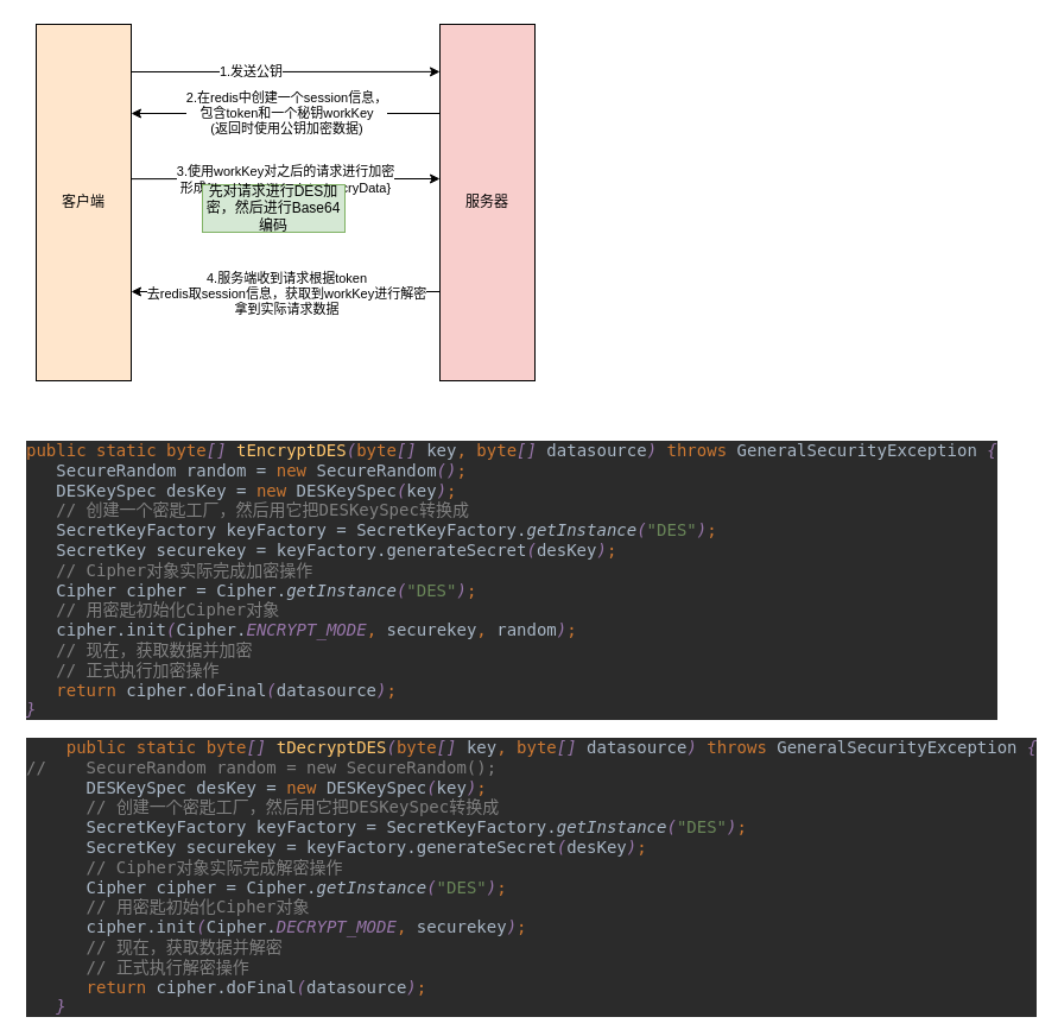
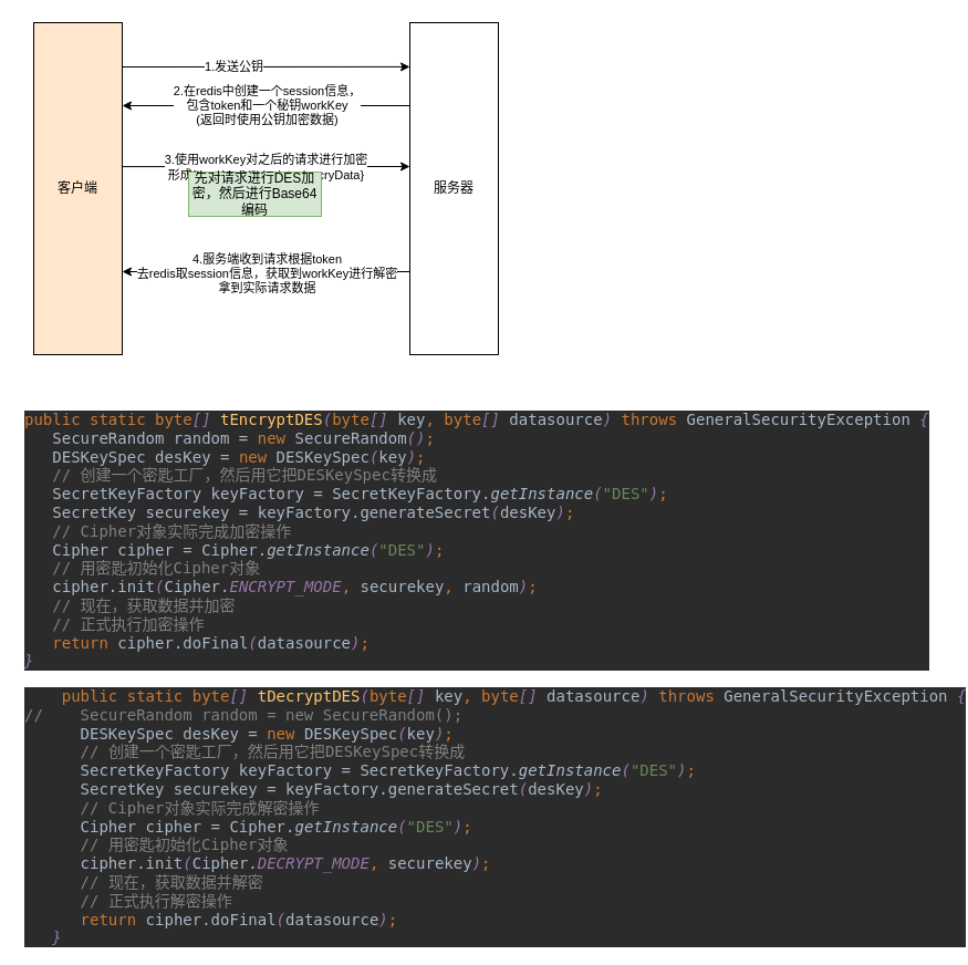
  <mxCell id="0" />
  <mxCell id="1" parent="0" />
  <mxCell id="2" value="客户端" style="rounded=0;whiteSpace=wrap;html=1;fillColor=#ffe6cc;" vertex="1" parent="1"><mxGeometry x="30" y="20" width="80" height="300" as="geometry" /></mxCell>
  <mxCell id="3" style="edgeStyle=orthogonalEdgeStyle;rounded=0;orthogonalLoop=1;jettySize=auto;html=1;exitX=0;exitY=0.25;exitDx=0;exitDy=0;entryX=1;entryY=0.25;entryDx=0;entryDy=0;" edge="1" parent="1" source="7" target="2"><mxGeometry relative="1" as="geometry" /></mxCell>
  <mxCell id="4" value="2.在redis中创建一个session信息，&lt;br&gt;包含token和一个秘钥workKey&lt;br&gt;(返回时使用公钥加密数据)" style="edgeLabel;html=1;align=center;verticalAlign=middle;resizable=0;points=[];" vertex="1" connectable="0" parent="3"><mxGeometry x="0.34" y="-1" relative="1" as="geometry"><mxPoint x="44" as="offset" /></mxGeometry></mxCell>
  <mxCell id="5" style="edgeStyle=orthogonalEdgeStyle;rounded=0;orthogonalLoop=1;jettySize=auto;html=1;exitX=0;exitY=0.75;exitDx=0;exitDy=0;entryX=1;entryY=0.75;entryDx=0;entryDy=0;" edge="1" parent="1" source="7" target="2"><mxGeometry relative="1" as="geometry" /></mxCell>
  <mxCell id="6" value="4.服务端收到请求根据token&lt;br&gt;去redis取session信息，获取到workKey进行解密&lt;br&gt;拿到实际请求数据" style="edgeLabel;html=1;align=center;verticalAlign=middle;resizable=0;points=[];" vertex="1" connectable="0" parent="5"><mxGeometry x="0.394" y="1" relative="1" as="geometry"><mxPoint x="51" as="offset" /></mxGeometry></mxCell>
- <mxCell id="7" value="服务器" style="rounded=0;whiteSpace=wrap;html=1;fillColor=#f8cecc;" vertex="1" parent="1"><mxGeometry x="370" y="20" width="80" height="300" as="geometry" /></mxCell>
+ <mxCell id="7" value="服务器" style="rounded=0;whiteSpace=wrap;html=1;" vertex="1" parent="1"><mxGeometry x="370" y="20" width="80" height="300" as="geometry" /></mxCell>
  <mxCell id="8" value="" style="endArrow=classic;html=1;rounded=0;entryX=0;entryY=0.133;entryDx=0;entryDy=0;entryPerimeter=0;" edge="1" parent="1" target="7"><mxGeometry width="50" height="50" relative="1" as="geometry"><mxPoint x="110" y="60" as="sourcePoint" /><mxPoint x="220" y="60" as="targetPoint" /></mxGeometry></mxCell>
  <mxCell id="9" value="1.发送公钥" style="edgeLabel;html=1;align=center;verticalAlign=middle;resizable=0;points=[];" vertex="1" connectable="0" parent="8"><mxGeometry x="-0.225" relative="1" as="geometry"><mxPoint as="offset" /></mxGeometry></mxCell>
  <mxCell id="10" value="" style="endArrow=classic;html=1;rounded=0;entryX=0;entryY=0.133;entryDx=0;entryDy=0;entryPerimeter=0;" edge="1" parent="1"><mxGeometry width="50" height="50" relative="1" as="geometry"><mxPoint x="110" y="150.1" as="sourcePoint" /><mxPoint x="370" y="150" as="targetPoint" /></mxGeometry></mxCell>
  <mxCell id="11" value="3.使用workKey对之后的请求进行加密&lt;br&gt;形成{session:token,data: encryData}" style="edgeLabel;html=1;align=center;verticalAlign=middle;resizable=0;points=[];" vertex="1" connectable="0" parent="10"><mxGeometry x="-0.225" relative="1" as="geometry"><mxPoint x="29" as="offset" /></mxGeometry></mxCell>
  <mxCell id="12" value="先对请求进行DES加密，然后进行Base64编码" style="rounded=0;whiteSpace=wrap;html=1;fillColor=#d5e8d4;strokeColor=#82b366;" vertex="1" parent="1"><mxGeometry x="170" y="155" width="120" height="40" as="geometry" /></mxCell>
  <mxCell id="13" value="&lt;pre style=&quot;background-color: #2b2b2b ; color: #a9b7c6 ; font-family: &amp;quot;jetbrains mono&amp;quot; , monospace ; font-size: 10.5pt&quot;&gt;&lt;span style=&quot;color: #cc7832&quot;&gt;public static byte&lt;/span&gt;&lt;span style=&quot;color: #9876aa ; font-style: italic&quot;&gt;[] &lt;/span&gt;&lt;span style=&quot;color: #ffc66d&quot;&gt;tEncryptDES&lt;/span&gt;&lt;span style=&quot;color: #9876aa ; font-style: italic&quot;&gt;(&lt;/span&gt;&lt;span style=&quot;color: #cc7832&quot;&gt;byte&lt;/span&gt;&lt;span style=&quot;color: #9876aa ; font-style: italic&quot;&gt;[] &lt;/span&gt;key&lt;span style=&quot;color: #cc7832&quot;&gt;, byte&lt;/span&gt;&lt;span style=&quot;color: #9876aa ; font-style: italic&quot;&gt;[] &lt;/span&gt;datasource&lt;span style=&quot;color: #9876aa ; font-style: italic&quot;&gt;) &lt;/span&gt;&lt;span style=&quot;color: #cc7832&quot;&gt;throws &lt;/span&gt;GeneralSecurityException &lt;span style=&quot;color: #9876aa ; font-style: italic&quot;&gt;{&lt;br&gt;&lt;/span&gt;&lt;span style=&quot;color: #9876aa ; font-style: italic&quot;&gt;   &lt;/span&gt;SecureRandom random = &lt;span style=&quot;color: #cc7832&quot;&gt;new &lt;/span&gt;SecureRandom&lt;span style=&quot;color: #9876aa ; font-style: italic&quot;&gt;()&lt;/span&gt;&lt;span style=&quot;color: #cc7832&quot;&gt;;&lt;br&gt;&lt;/span&gt;&lt;span style=&quot;color: #cc7832&quot;&gt;   &lt;/span&gt;DESKeySpec desKey = &lt;span style=&quot;color: #cc7832&quot;&gt;new &lt;/span&gt;DESKeySpec&lt;span style=&quot;color: #9876aa ; font-style: italic&quot;&gt;(&lt;/span&gt;key&lt;span style=&quot;color: #9876aa ; font-style: italic&quot;&gt;)&lt;/span&gt;&lt;span style=&quot;color: #cc7832&quot;&gt;;&lt;br&gt;&lt;/span&gt;&lt;span style=&quot;color: #cc7832&quot;&gt;   &lt;/span&gt;&lt;span style=&quot;color: #808080&quot;&gt;// &lt;/span&gt;&lt;span style=&quot;color: #808080 ; font-family: &amp;quot;宋体&amp;quot; , monospace&quot;&gt;创建一个密匙工厂，然后用它把&lt;/span&gt;&lt;span style=&quot;color: #808080&quot;&gt;DESKeySpec&lt;/span&gt;&lt;span style=&quot;color: #808080 ; font-family: &amp;quot;宋体&amp;quot; , monospace&quot;&gt;转换成&lt;br&gt;&lt;/span&gt;&lt;span style=&quot;color: #808080 ; font-family: &amp;quot;宋体&amp;quot; , monospace&quot;&gt;   &lt;/span&gt;SecretKeyFactory keyFactory = SecretKeyFactory.&lt;span style=&quot;font-style: italic&quot;&gt;getInstance&lt;/span&gt;&lt;span style=&quot;color: #9876aa ; font-style: italic&quot;&gt;(&lt;/span&gt;&lt;span style=&quot;color: #6a8759&quot;&gt;&quot;DES&quot;&lt;/span&gt;&lt;span style=&quot;color: #9876aa ; font-style: italic&quot;&gt;)&lt;/span&gt;&lt;span style=&quot;color: #cc7832&quot;&gt;;&lt;br&gt;&lt;/span&gt;&lt;span style=&quot;color: #cc7832&quot;&gt;   &lt;/span&gt;SecretKey securekey = keyFactory.generateSecret&lt;span style=&quot;color: #9876aa ; font-style: italic&quot;&gt;(&lt;/span&gt;desKey&lt;span style=&quot;color: #9876aa ; font-style: italic&quot;&gt;)&lt;/span&gt;&lt;span style=&quot;color: #cc7832&quot;&gt;;&lt;br&gt;&lt;/span&gt;&lt;span style=&quot;color: #cc7832&quot;&gt;   &lt;/span&gt;&lt;span style=&quot;color: #808080&quot;&gt;// Cipher&lt;/span&gt;&lt;span style=&quot;color: #808080 ; font-family: &amp;quot;宋体&amp;quot; , monospace&quot;&gt;对象实际完成加密操作&lt;br&gt;&lt;/span&gt;&lt;span style=&quot;color: #808080 ; font-family: &amp;quot;宋体&amp;quot; , monospace&quot;&gt;   &lt;/span&gt;Cipher cipher = Cipher.&lt;span style=&quot;font-style: italic&quot;&gt;getInstance&lt;/span&gt;&lt;span style=&quot;color: #9876aa ; font-style: italic&quot;&gt;(&lt;/span&gt;&lt;span style=&quot;color: #6a8759&quot;&gt;&quot;DES&quot;&lt;/span&gt;&lt;span style=&quot;color: #9876aa ; font-style: italic&quot;&gt;)&lt;/span&gt;&lt;span style=&quot;color: #cc7832&quot;&gt;;&lt;br&gt;&lt;/span&gt;&lt;span style=&quot;color: #cc7832&quot;&gt;   &lt;/span&gt;&lt;span style=&quot;color: #808080&quot;&gt;// &lt;/span&gt;&lt;span style=&quot;color: #808080 ; font-family: &amp;quot;宋体&amp;quot; , monospace&quot;&gt;用密匙初始化&lt;/span&gt;&lt;span style=&quot;color: #808080&quot;&gt;Cipher&lt;/span&gt;&lt;span style=&quot;color: #808080 ; font-family: &amp;quot;宋体&amp;quot; , monospace&quot;&gt;对象&lt;br&gt;&lt;/span&gt;&lt;span style=&quot;color: #808080 ; font-family: &amp;quot;宋体&amp;quot; , monospace&quot;&gt;   &lt;/span&gt;cipher.init&lt;span style=&quot;color: #9876aa ; font-style: italic&quot;&gt;(&lt;/span&gt;Cipher.&lt;span style=&quot;color: #9876aa ; font-style: italic&quot;&gt;ENCRYPT_MODE&lt;/span&gt;&lt;span style=&quot;color: #cc7832&quot;&gt;, &lt;/span&gt;securekey&lt;span style=&quot;color: #cc7832&quot;&gt;, &lt;/span&gt;random&lt;span style=&quot;color: #9876aa ; font-style: italic&quot;&gt;)&lt;/span&gt;&lt;span style=&quot;color: #cc7832&quot;&gt;;&lt;br&gt;&lt;/span&gt;&lt;span style=&quot;color: #cc7832&quot;&gt;   &lt;/span&gt;&lt;span style=&quot;color: #808080&quot;&gt;// &lt;/span&gt;&lt;span style=&quot;color: #808080 ; font-family: &amp;quot;宋体&amp;quot; , monospace&quot;&gt;现在，获取数据并加密&lt;br&gt;&lt;/span&gt;&lt;span style=&quot;color: #808080 ; font-family: &amp;quot;宋体&amp;quot; , monospace&quot;&gt;   &lt;/span&gt;&lt;span style=&quot;color: #808080&quot;&gt;// &lt;/span&gt;&lt;span style=&quot;color: #808080 ; font-family: &amp;quot;宋体&amp;quot; , monospace&quot;&gt;正式执行加密操作&lt;br&gt;&lt;/span&gt;&lt;span style=&quot;color: #808080 ; font-family: &amp;quot;宋体&amp;quot; , monospace&quot;&gt;   &lt;/span&gt;&lt;span style=&quot;color: #cc7832&quot;&gt;return &lt;/span&gt;cipher.doFinal&lt;span style=&quot;color: #9876aa ; font-style: italic&quot;&gt;(&lt;/span&gt;datasource&lt;span style=&quot;color: #9876aa ; font-style: italic&quot;&gt;)&lt;/span&gt;&lt;span style=&quot;color: #cc7832&quot;&gt;;&lt;br&gt;&lt;/span&gt;&lt;span style=&quot;color: #9876aa ; font-style: italic&quot;&gt;}&lt;/span&gt;&lt;/pre&gt;" style="text;whiteSpace=wrap;html=1;" vertex="1" parent="1"><mxGeometry x="20" y="350" width="550" height="230" as="geometry" /></mxCell>
  <mxCell id="14" value="&lt;pre style=&quot;background-color: #2b2b2b ; color: #a9b7c6 ; font-family: &amp;quot;jetbrains mono&amp;quot; , monospace ; font-size: 10.5pt&quot;&gt;    &lt;span style=&quot;color: #cc7832&quot;&gt;public static byte&lt;/span&gt;&lt;span style=&quot;color: #9876aa ; font-style: italic&quot;&gt;[] &lt;/span&gt;&lt;span style=&quot;color: #ffc66d&quot;&gt;tDecryptDES&lt;/span&gt;&lt;span style=&quot;color: #9876aa ; font-style: italic&quot;&gt;(&lt;/span&gt;&lt;span style=&quot;color: #cc7832&quot;&gt;byte&lt;/span&gt;&lt;span style=&quot;color: #9876aa ; font-style: italic&quot;&gt;[] &lt;/span&gt;key&lt;span style=&quot;color: #cc7832&quot;&gt;, byte&lt;/span&gt;&lt;span style=&quot;color: #9876aa ; font-style: italic&quot;&gt;[] &lt;/span&gt;datasource&lt;span style=&quot;color: #9876aa ; font-style: italic&quot;&gt;) &lt;/span&gt;&lt;span style=&quot;color: #cc7832&quot;&gt;throws &lt;/span&gt;GeneralSecurityException &lt;span style=&quot;color: #9876aa ; font-style: italic&quot;&gt;{&lt;br&gt;&lt;/span&gt;&lt;span style=&quot;color: #808080&quot;&gt;//    SecureRandom random = new SecureRandom();&lt;br&gt;&lt;/span&gt;&lt;span style=&quot;color: #808080&quot;&gt;      &lt;/span&gt;DESKeySpec desKey = &lt;span style=&quot;color: #cc7832&quot;&gt;new &lt;/span&gt;DESKeySpec&lt;span style=&quot;color: #9876aa ; font-style: italic&quot;&gt;(&lt;/span&gt;key&lt;span style=&quot;color: #9876aa ; font-style: italic&quot;&gt;)&lt;/span&gt;&lt;span style=&quot;color: #cc7832&quot;&gt;;&lt;br&gt;&lt;/span&gt;&lt;span style=&quot;color: #cc7832&quot;&gt;      &lt;/span&gt;&lt;span style=&quot;color: #808080&quot;&gt;// &lt;/span&gt;&lt;span style=&quot;color: #808080 ; font-family: &amp;quot;宋体&amp;quot; , monospace&quot;&gt;创建一个密匙工厂，然后用它把&lt;/span&gt;&lt;span style=&quot;color: #808080&quot;&gt;DESKeySpec&lt;/span&gt;&lt;span style=&quot;color: #808080 ; font-family: &amp;quot;宋体&amp;quot; , monospace&quot;&gt;转换成&lt;br&gt;&lt;/span&gt;&lt;span style=&quot;color: #808080 ; font-family: &amp;quot;宋体&amp;quot; , monospace&quot;&gt;      &lt;/span&gt;SecretKeyFactory keyFactory = SecretKeyFactory.&lt;span style=&quot;font-style: italic&quot;&gt;getInstance&lt;/span&gt;&lt;span style=&quot;color: #9876aa ; font-style: italic&quot;&gt;(&lt;/span&gt;&lt;span style=&quot;color: #6a8759&quot;&gt;&quot;DES&quot;&lt;/span&gt;&lt;span style=&quot;color: #9876aa ; font-style: italic&quot;&gt;)&lt;/span&gt;&lt;span style=&quot;color: #cc7832&quot;&gt;;&lt;br&gt;&lt;/span&gt;&lt;span style=&quot;color: #cc7832&quot;&gt;      &lt;/span&gt;SecretKey securekey = keyFactory.generateSecret&lt;span style=&quot;color: #9876aa ; font-style: italic&quot;&gt;(&lt;/span&gt;desKey&lt;span style=&quot;color: #9876aa ; font-style: italic&quot;&gt;)&lt;/span&gt;&lt;span style=&quot;color: #cc7832&quot;&gt;;&lt;br&gt;&lt;/span&gt;&lt;span style=&quot;color: #cc7832&quot;&gt;      &lt;/span&gt;&lt;span style=&quot;color: #808080&quot;&gt;// Cipher&lt;/span&gt;&lt;span style=&quot;color: #808080 ; font-family: &amp;quot;宋体&amp;quot; , monospace&quot;&gt;对象实际完成解密操作&lt;br&gt;&lt;/span&gt;&lt;span style=&quot;color: #808080 ; font-family: &amp;quot;宋体&amp;quot; , monospace&quot;&gt;      &lt;/span&gt;Cipher cipher = Cipher.&lt;span style=&quot;font-style: italic&quot;&gt;getInstance&lt;/span&gt;&lt;span style=&quot;color: #9876aa ; font-style: italic&quot;&gt;(&lt;/span&gt;&lt;span style=&quot;color: #6a8759&quot;&gt;&quot;DES&quot;&lt;/span&gt;&lt;span style=&quot;color: #9876aa ; font-style: italic&quot;&gt;)&lt;/span&gt;&lt;span style=&quot;color: #cc7832&quot;&gt;;&lt;br&gt;&lt;/span&gt;&lt;span style=&quot;color: #cc7832&quot;&gt;      &lt;/span&gt;&lt;span style=&quot;color: #808080&quot;&gt;// &lt;/span&gt;&lt;span style=&quot;color: #808080 ; font-family: &amp;quot;宋体&amp;quot; , monospace&quot;&gt;用密匙初始化&lt;/span&gt;&lt;span style=&quot;color: #808080&quot;&gt;Cipher&lt;/span&gt;&lt;span style=&quot;color: #808080 ; font-family: &amp;quot;宋体&amp;quot; , monospace&quot;&gt;对象&lt;br&gt;&lt;/span&gt;&lt;span style=&quot;color: #808080 ; font-family: &amp;quot;宋体&amp;quot; , monospace&quot;&gt;      &lt;/span&gt;cipher.init&lt;span style=&quot;color: #9876aa ; font-style: italic&quot;&gt;(&lt;/span&gt;Cipher.&lt;span style=&quot;color: #9876aa ; font-style: italic&quot;&gt;DECRYPT_MODE&lt;/span&gt;&lt;span style=&quot;color: #cc7832&quot;&gt;, &lt;/span&gt;securekey&lt;span style=&quot;color: #9876aa ; font-style: italic&quot;&gt;)&lt;/span&gt;&lt;span style=&quot;color: #cc7832&quot;&gt;;&lt;br&gt;&lt;/span&gt;&lt;span style=&quot;color: #cc7832&quot;&gt;      &lt;/span&gt;&lt;span style=&quot;color: #808080&quot;&gt;// &lt;/span&gt;&lt;span style=&quot;color: #808080 ; font-family: &amp;quot;宋体&amp;quot; , monospace&quot;&gt;现在，获取数据并解密&lt;br&gt;&lt;/span&gt;&lt;span style=&quot;color: #808080 ; font-family: &amp;quot;宋体&amp;quot; , monospace&quot;&gt;      &lt;/span&gt;&lt;span style=&quot;color: #808080&quot;&gt;// &lt;/span&gt;&lt;span style=&quot;color: #808080 ; font-family: &amp;quot;宋体&amp;quot; , monospace&quot;&gt;正式执行解密操作&lt;br&gt;&lt;/span&gt;&lt;span style=&quot;color: #808080 ; font-family: &amp;quot;宋体&amp;quot; , monospace&quot;&gt;      &lt;/span&gt;&lt;span style=&quot;color: #cc7832&quot;&gt;return &lt;/span&gt;cipher.doFinal&lt;span style=&quot;color: #9876aa ; font-style: italic&quot;&gt;(&lt;/span&gt;datasource&lt;span style=&quot;color: #9876aa ; font-style: italic&quot;&gt;)&lt;/span&gt;&lt;span style=&quot;color: #cc7832&quot;&gt;;&lt;br&gt;&lt;/span&gt;&lt;span style=&quot;color: #cc7832&quot;&gt;   &lt;/span&gt;&lt;span style=&quot;color: #9876aa ; font-style: italic&quot;&gt;}&lt;/span&gt;&lt;/pre&gt;" style="text;whiteSpace=wrap;html=1;" vertex="1" parent="1"><mxGeometry x="20" y="600" width="550" height="230" as="geometry" /></mxCell>
